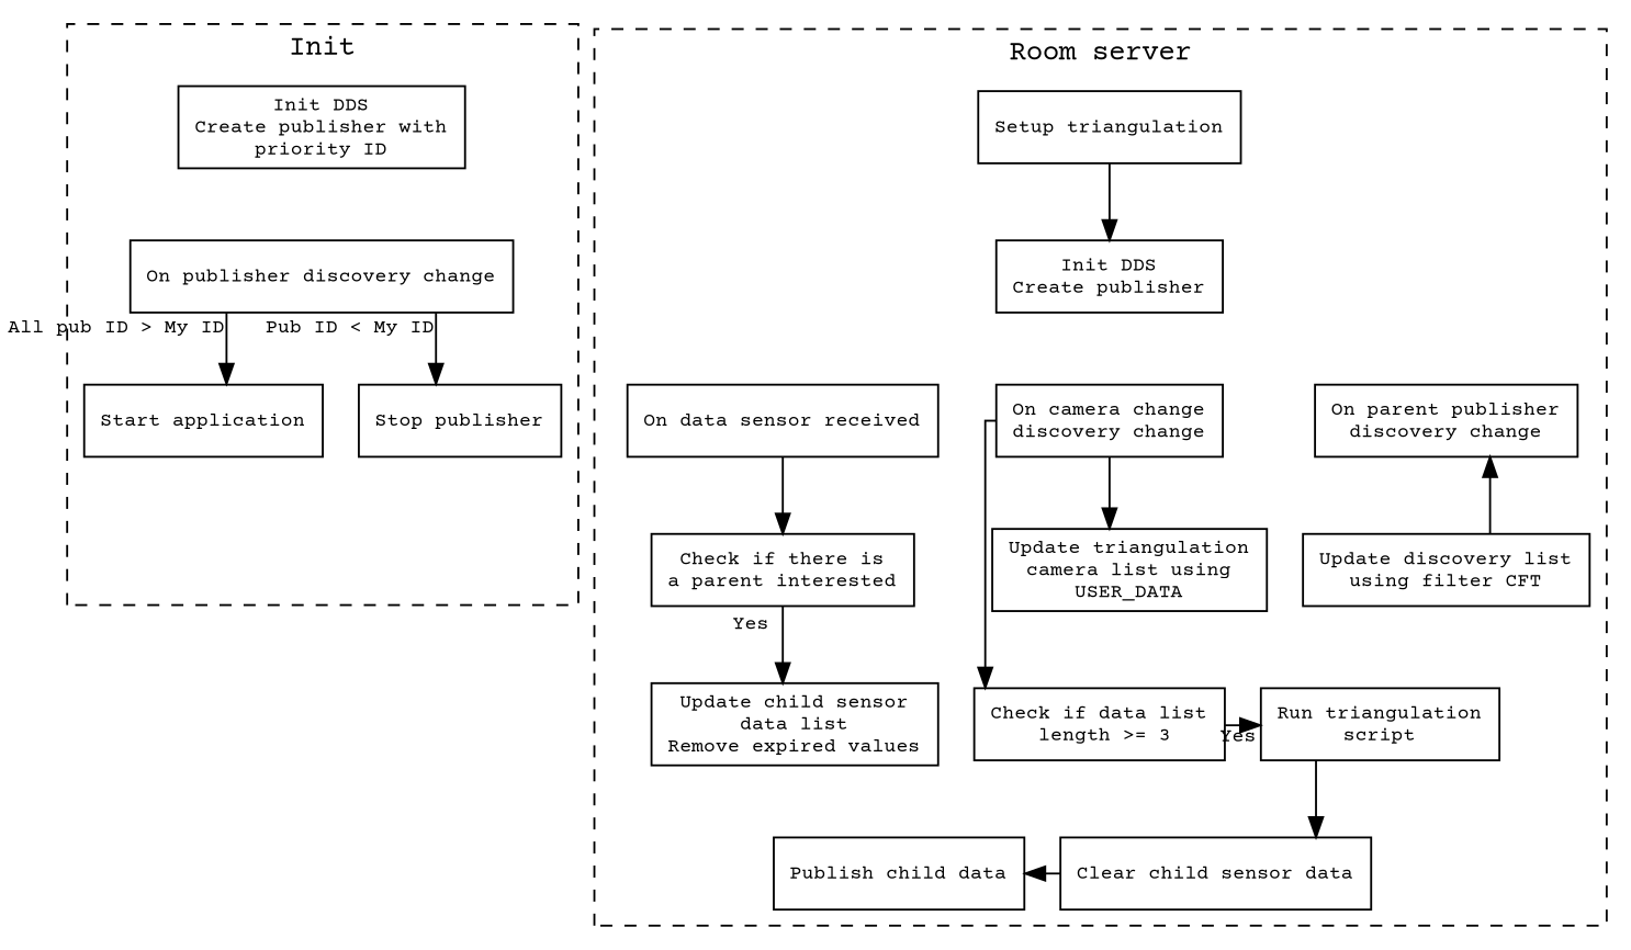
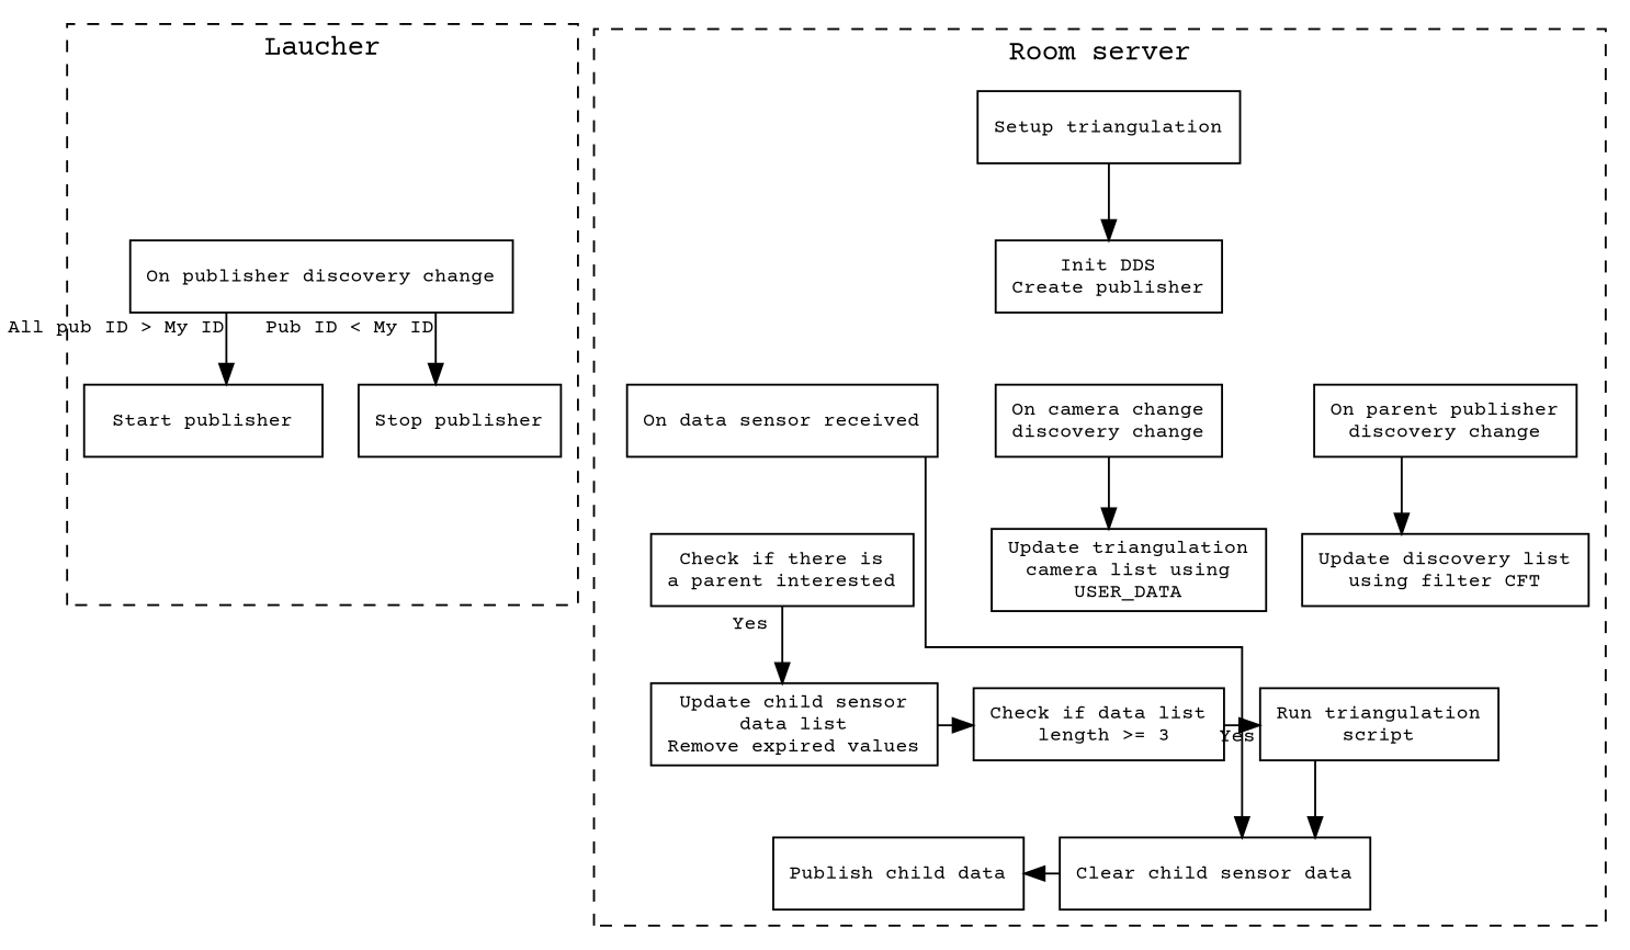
  digraph {
    fontname="Courier Prime"
    splines=ortho
    node [fontname="Courier Prime" fontsize=10 shape=box]
    edge [fontname="Courier Prime" fontsize=10]
-   n1 [label="Init DDS\nCreate publisher with\npriority ID"]
    n2 [label="On publisher discovery change"]
    n3 [label="Stop publisher"]
-   n4 [label="Start application"]
+   n4 [label="Start publisher"]
    lan_width [height=0 style=invisible width=3]
    n6 [label="Update child sensor\ndata list\nRemove expired values"]
    n7 [label="Check if data list\n length >= 3"]
    n8 [label="Run triangulation\nscript"]
    n9 [label="Clear child sensor data"]
    n10 [label="Publish child data"]
    n11 [label="Setup triangulation"]
    n12 [label="Init DDS\nCreate publisher"]
    n13 [label="On camera change\ndiscovery change"]
    n14 [label="On parent publisher\ndiscovery change"]
    n15 [label="On data sensor received"]
    n16 [label="Update triangulation\ncamera list using\nUSER_DATA"]
    n17 [label="Update discovery list\nusing filter CFT"]
    n18 [label="Check if there is\na parent interested"]
    serv_width [height=0 style=invisible width=0]
    subgraph cluster_1 {
-     label=Init
+     label=Laucher
      style=dashed
-     n1
      n2
      n3
      n4
      lan_width
    }
    subgraph cluster_2 {
      label="Room server"
      style=dashed
      n11
      n12
      n13
      n14
      n15
      n16
      n17
      n18
      serv_width
      subgraph sub_3 {
        label="Room server"
        rank=same
        style=dashed
        n6
        n7
        n8
      }
      subgraph sub_4 {
        label="Room server"
        rank=same
        style=dashed
        n9
        n10
      }
    }
-   n1 -> n2 [arrowhead=none style=invisible]
    n2 -> n3 [xlabel="Pub ID < My ID"]
    n2 -> n4 [xlabel="All pub ID > My ID"]
    n3 -> lan_width [arrowhead=none style=invisible]
-   n13 -> n7
+   n6 -> n7
    n7 -> n8 [xlabel="Yes "]
    n8 -> n9
    n10 -> n9 [dir=back]
    n11 -> n12
    n12 -> n13 [arrowhead=none style=invisible]
    n12 -> n14 [arrowhead=none style=invisible]
    n12 -> n15 [arrowhead=none style=invisible]
    n13 -> n16
-   n17 -> n14
-   n15 -> n18
+   n14 -> n17
+   n15 -> n9
    n18 -> n6 [xlabel="Yes "]
  }
